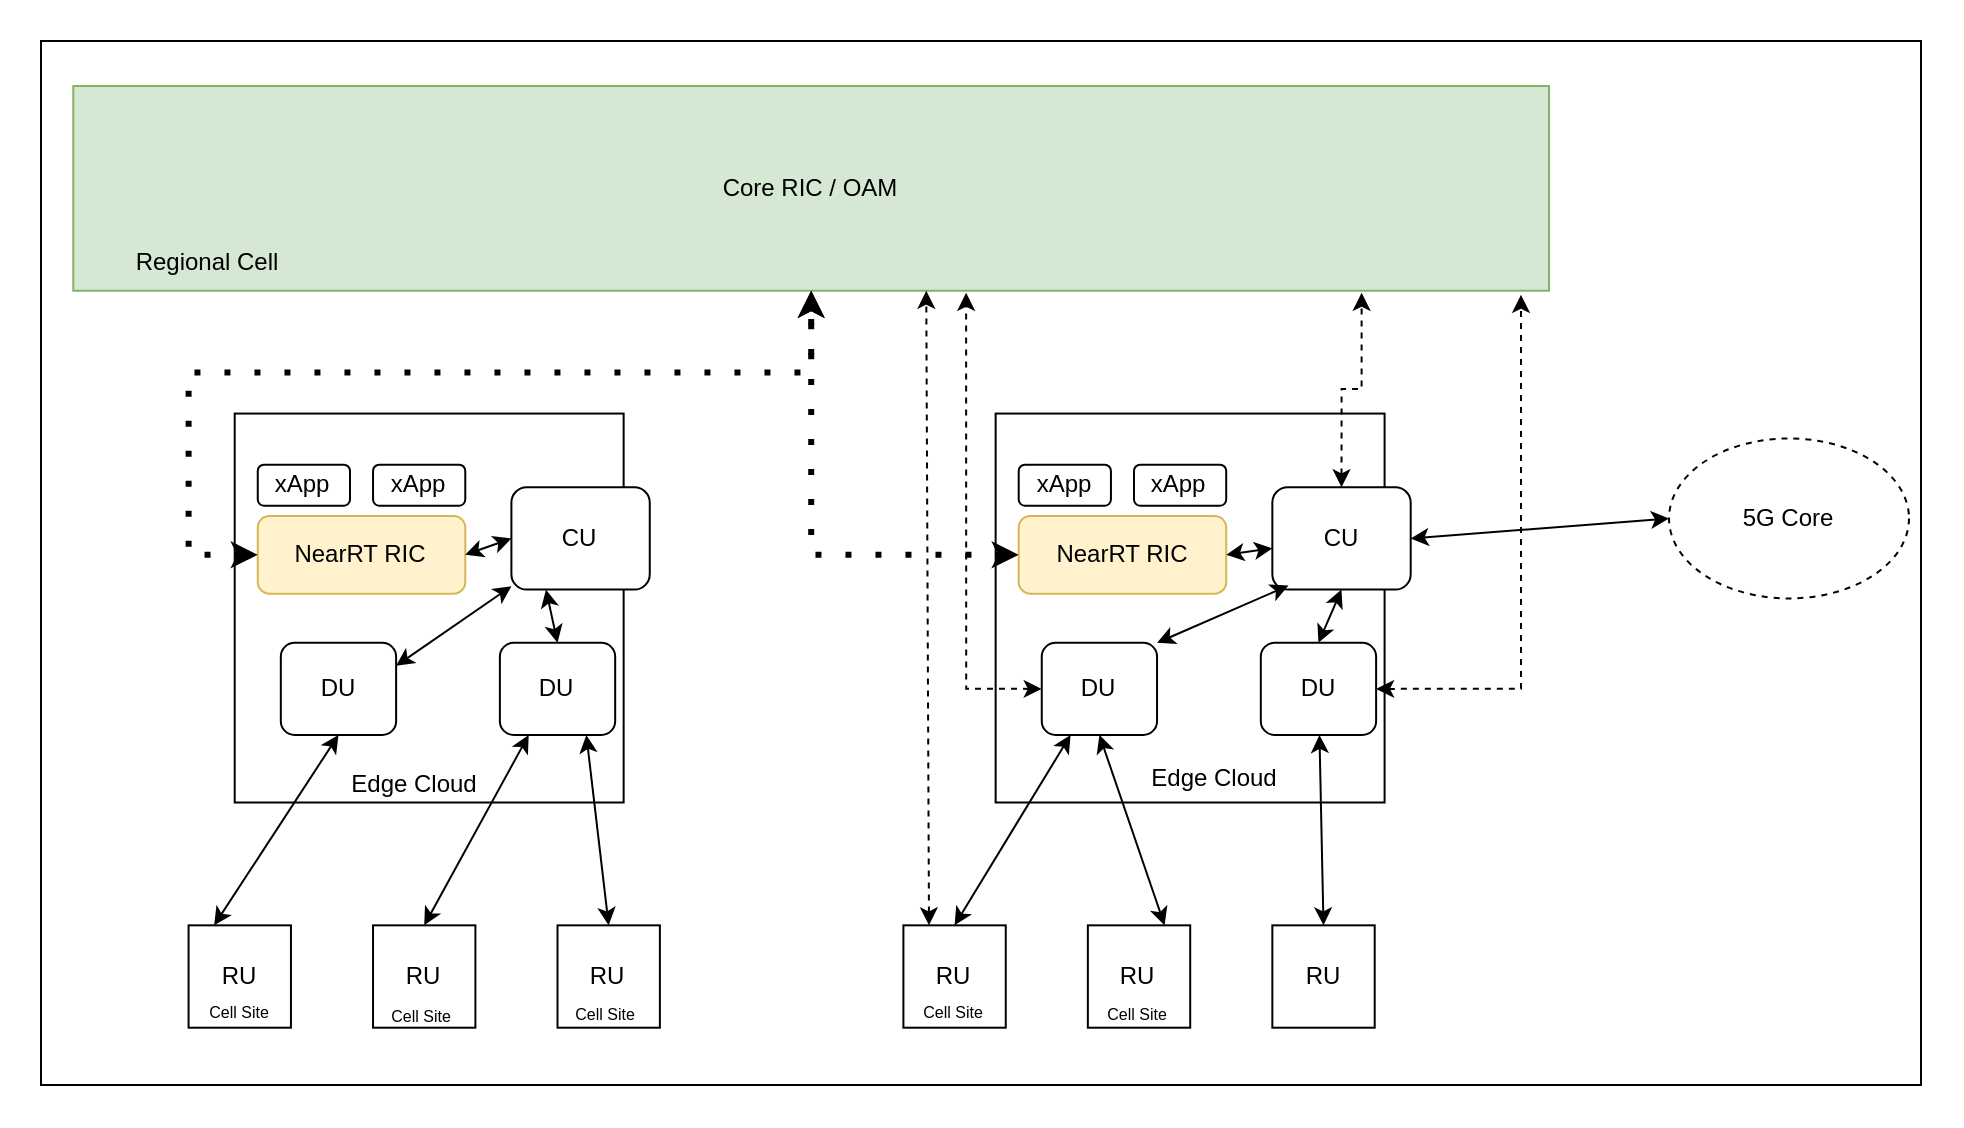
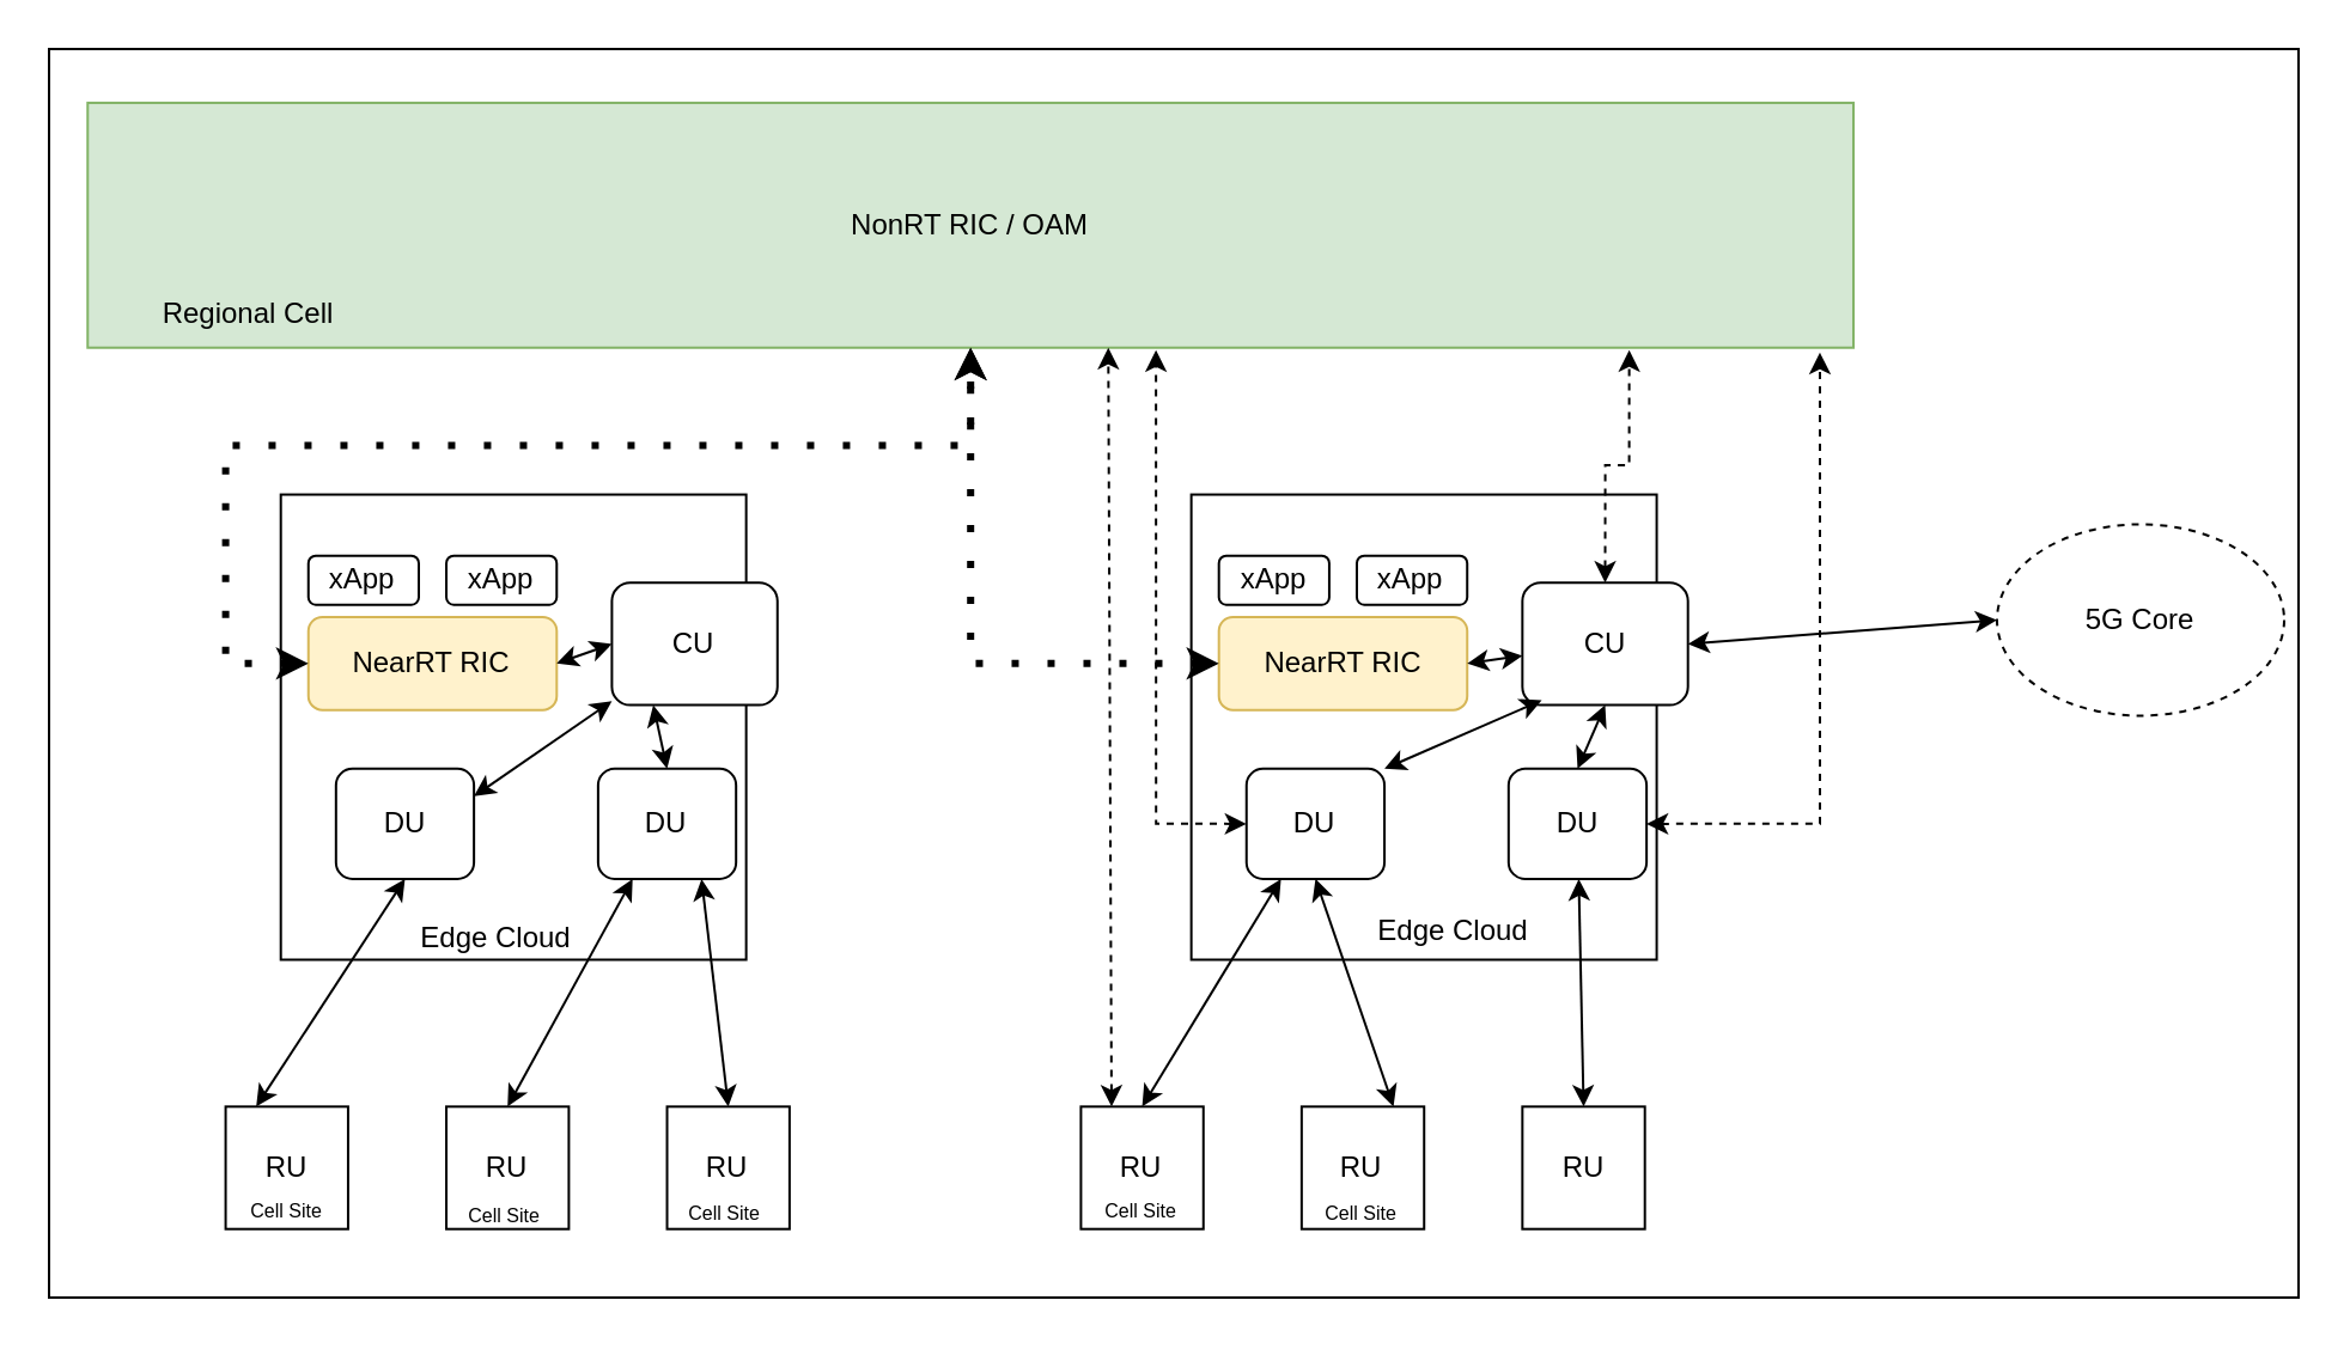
  <mxCell id="0" />
  <mxCell id="1" parent="0" />
  <mxCell id="2" value="" style="group" parent="1" vertex="1" connectable="0"><mxGeometry x="20" y="20" width="940" height="522" as="geometry" /></mxCell>
  <mxCell id="3" value="" style="rounded=0;whiteSpace=wrap;html=1;" parent="2" vertex="1"><mxGeometry width="940" height="522" as="geometry" /></mxCell>
- <mxCell id="4" value="Core RIC / OAM" style="rounded=0;whiteSpace=wrap;html=1;fillColor=#d5e8d4;strokeColor=#82b366;" parent="2" vertex="1"><mxGeometry x="16.141" y="22.518" width="737.882" height="102.353" as="geometry" /></mxCell>
+ <mxCell id="4" value="NonRT RIC / OAM" style="rounded=0;whiteSpace=wrap;html=1;fillColor=#d5e8d4;strokeColor=#82b366;" parent="2" vertex="1"><mxGeometry x="16.141" y="22.518" width="737.882" height="102.353" as="geometry" /></mxCell>
  <mxCell id="5" value="RU" style="whiteSpace=wrap;html=1;aspect=fixed;" parent="2" vertex="1"><mxGeometry x="73.788" y="442.165" width="51.176" height="51.176" as="geometry" /></mxCell>
  <mxCell id="6" value="RU" style="whiteSpace=wrap;html=1;aspect=fixed;" parent="2" vertex="1"><mxGeometry x="166.024" y="442.165" width="51.176" height="51.176" as="geometry" /></mxCell>
  <mxCell id="7" value="RU" style="whiteSpace=wrap;html=1;aspect=fixed;" parent="2" vertex="1"><mxGeometry x="258.259" y="442.165" width="51.176" height="51.176" as="geometry" /></mxCell>
  <mxCell id="8" value="RU" style="whiteSpace=wrap;html=1;aspect=fixed;" parent="2" vertex="1"><mxGeometry x="431.2" y="442.165" width="51.176" height="51.176" as="geometry" /></mxCell>
  <mxCell id="9" value="RU" style="whiteSpace=wrap;html=1;aspect=fixed;" parent="2" vertex="1"><mxGeometry x="523.435" y="442.165" width="51.176" height="51.176" as="geometry" /></mxCell>
  <mxCell id="10" value="RU" style="whiteSpace=wrap;html=1;aspect=fixed;" parent="2" vertex="1"><mxGeometry x="615.671" y="442.165" width="51.176" height="51.176" as="geometry" /></mxCell>
  <mxCell id="11" value="" style="group" parent="2" vertex="1" connectable="0"><mxGeometry x="96.847" y="186.282" width="219.059" height="194.471" as="geometry" /></mxCell>
  <mxCell id="12" value="" style="whiteSpace=wrap;html=1;aspect=fixed;" parent="11" vertex="1"><mxGeometry width="194.471" height="194.471" as="geometry" /></mxCell>
  <mxCell id="13" value="NearRT RIC" style="rounded=1;whiteSpace=wrap;html=1;fillColor=#fff2cc;strokeColor=#d6b656;" parent="11" vertex="1"><mxGeometry x="11.529" y="51.176" width="103.765" height="38.894" as="geometry" /></mxCell>
  <mxCell id="14" value="DU" style="rounded=1;whiteSpace=wrap;html=1;" parent="11" vertex="1"><mxGeometry x="23.059" y="114.635" width="57.647" height="46.059" as="geometry" /></mxCell>
  <mxCell id="15" value="DU" style="rounded=1;whiteSpace=wrap;html=1;" parent="11" vertex="1"><mxGeometry x="132.588" y="114.635" width="57.647" height="46.059" as="geometry" /></mxCell>
  <mxCell id="16" value="CU" style="rounded=1;whiteSpace=wrap;html=1;" parent="11" vertex="1"><mxGeometry x="138.353" y="36.847" width="69.176" height="51.176" as="geometry" /></mxCell>
  <mxCell id="17" style="edgeStyle=orthogonalEdgeStyle;rounded=0;orthogonalLoop=1;jettySize=auto;html=1;exitX=0.5;exitY=1;exitDx=0;exitDy=0;" parent="11" source="13" target="13" edge="1"><mxGeometry relative="1" as="geometry" /></mxCell>
  <mxCell id="18" value="xApp" style="rounded=1;whiteSpace=wrap;html=1;" parent="11" vertex="1"><mxGeometry x="11.529" y="25.588" width="46.118" height="20.471" as="geometry" /></mxCell>
  <mxCell id="19" value="xApp" style="rounded=1;whiteSpace=wrap;html=1;" parent="11" vertex="1"><mxGeometry x="69.176" y="25.588" width="46.118" height="20.471" as="geometry" /></mxCell>
  <mxCell id="20" value="Edge Cloud" style="text;html=1;strokeColor=none;fillColor=none;align=center;verticalAlign=middle;whiteSpace=wrap;rounded=0;" parent="11" vertex="1"><mxGeometry x="43.812" y="169.906" width="92.235" height="30.706" as="geometry" /></mxCell>
  <mxCell id="21" value="" style="endArrow=classic;startArrow=classic;html=1;rounded=0;exitX=1;exitY=0.25;exitDx=0;exitDy=0;" parent="11" source="14" target="16" edge="1"><mxGeometry width="50" height="50" relative="1" as="geometry"><mxPoint x="288.235" y="10.235" as="sourcePoint" /><mxPoint x="345.882" y="-40.941" as="targetPoint" /></mxGeometry></mxCell>
  <mxCell id="22" value="" style="endArrow=classic;startArrow=classic;html=1;rounded=0;exitX=0.5;exitY=0;exitDx=0;exitDy=0;entryX=0.25;entryY=1;entryDx=0;entryDy=0;" parent="11" source="15" target="16" edge="1"><mxGeometry width="50" height="50" relative="1" as="geometry"><mxPoint x="288.235" y="10.235" as="sourcePoint" /><mxPoint x="345.882" y="-40.941" as="targetPoint" /></mxGeometry></mxCell>
  <mxCell id="23" value="" style="endArrow=classic;startArrow=classic;html=1;rounded=0;exitX=1;exitY=0.5;exitDx=0;exitDy=0;entryX=0;entryY=0.5;entryDx=0;entryDy=0;" parent="11" source="13" target="16" edge="1"><mxGeometry width="50" height="50" relative="1" as="geometry"><mxPoint x="288.235" y="10.235" as="sourcePoint" /><mxPoint x="345.882" y="-40.941" as="targetPoint" /></mxGeometry></mxCell>
  <mxCell id="24" value="" style="group" parent="2" vertex="1" connectable="0"><mxGeometry x="477.318" y="186.282" width="219.059" height="194.471" as="geometry" /></mxCell>
  <mxCell id="25" value="" style="whiteSpace=wrap;html=1;aspect=fixed;" parent="24" vertex="1"><mxGeometry width="194.471" height="194.471" as="geometry" /></mxCell>
  <mxCell id="26" value="NearRT RIC" style="rounded=1;whiteSpace=wrap;html=1;fillColor=#fff2cc;strokeColor=#d6b656;" parent="24" vertex="1"><mxGeometry x="11.529" y="51.176" width="103.765" height="38.894" as="geometry" /></mxCell>
  <mxCell id="27" value="DU" style="rounded=1;whiteSpace=wrap;html=1;" parent="24" vertex="1"><mxGeometry x="23.059" y="114.635" width="57.647" height="46.059" as="geometry" /></mxCell>
  <mxCell id="28" value="DU" style="rounded=1;whiteSpace=wrap;html=1;" parent="24" vertex="1"><mxGeometry x="132.588" y="114.635" width="57.647" height="46.059" as="geometry" /></mxCell>
  <mxCell id="29" value="CU" style="rounded=1;whiteSpace=wrap;html=1;" parent="24" vertex="1"><mxGeometry x="138.353" y="36.847" width="69.176" height="51.176" as="geometry" /></mxCell>
  <mxCell id="30" style="edgeStyle=orthogonalEdgeStyle;rounded=0;orthogonalLoop=1;jettySize=auto;html=1;exitX=0.5;exitY=1;exitDx=0;exitDy=0;" parent="24" source="26" target="26" edge="1"><mxGeometry relative="1" as="geometry" /></mxCell>
  <mxCell id="31" value="xApp" style="rounded=1;whiteSpace=wrap;html=1;" parent="24" vertex="1"><mxGeometry x="11.529" y="25.588" width="46.118" height="20.471" as="geometry" /></mxCell>
  <mxCell id="32" value="xApp" style="rounded=1;whiteSpace=wrap;html=1;" parent="24" vertex="1"><mxGeometry x="69.176" y="25.588" width="46.118" height="20.471" as="geometry" /></mxCell>
  <mxCell id="33" value="Edge Cloud" style="text;html=1;strokeColor=none;fillColor=none;align=center;verticalAlign=middle;whiteSpace=wrap;rounded=0;" parent="24" vertex="1"><mxGeometry x="63.412" y="167.859" width="92.235" height="30.706" as="geometry" /></mxCell>
  <mxCell id="34" value="" style="endArrow=classic;startArrow=classic;html=1;rounded=0;exitX=1;exitY=0;exitDx=0;exitDy=0;entryX=0.117;entryY=0.96;entryDx=0;entryDy=0;entryPerimeter=0;" parent="24" source="27" target="29" edge="1"><mxGeometry width="50" height="50" relative="1" as="geometry"><mxPoint x="-92.235" y="10.235" as="sourcePoint" /><mxPoint x="-34.588" y="-40.941" as="targetPoint" /></mxGeometry></mxCell>
  <mxCell id="35" value="" style="endArrow=classic;startArrow=classic;html=1;rounded=0;exitX=0.5;exitY=0;exitDx=0;exitDy=0;entryX=0.5;entryY=1;entryDx=0;entryDy=0;" parent="24" source="28" target="29" edge="1"><mxGeometry width="50" height="50" relative="1" as="geometry"><mxPoint x="-92.235" y="10.235" as="sourcePoint" /><mxPoint x="-34.588" y="-40.941" as="targetPoint" /></mxGeometry></mxCell>
  <mxCell id="36" value="" style="endArrow=classic;startArrow=classic;html=1;rounded=0;exitX=1;exitY=0.5;exitDx=0;exitDy=0;" parent="24" source="26" target="29" edge="1"><mxGeometry width="50" height="50" relative="1" as="geometry"><mxPoint x="-92.235" y="10.235" as="sourcePoint" /><mxPoint x="-34.588" y="-40.941" as="targetPoint" /></mxGeometry></mxCell>
  <mxCell id="37" value="Regional Cell" style="text;html=1;align=center;verticalAlign=middle;resizable=0;points=[];autosize=1;strokeColor=none;fillColor=none;" parent="2" vertex="1"><mxGeometry x="27.671" y="96.212" width="110" height="30" as="geometry" /></mxCell>
  <mxCell id="38" value="&lt;font style=&quot;font-size: 8px;&quot;&gt;Cell Site&lt;/font&gt;" style="text;html=1;align=center;verticalAlign=middle;resizable=0;points=[];autosize=1;strokeColor=none;fillColor=none;" parent="2" vertex="1"><mxGeometry x="73.788" y="469.8" width="50" height="30" as="geometry" /></mxCell>
  <mxCell id="39" value="&lt;font style=&quot;font-size: 8px;&quot;&gt;Cell Site&lt;/font&gt;" style="text;html=1;align=center;verticalAlign=middle;resizable=0;points=[];autosize=1;strokeColor=none;fillColor=none;" parent="2" vertex="1"><mxGeometry x="164.871" y="471.847" width="50" height="30" as="geometry" /></mxCell>
  <mxCell id="40" value="&lt;font style=&quot;font-size: 8px;&quot;&gt;Cell Site&lt;/font&gt;" style="text;html=1;align=center;verticalAlign=middle;resizable=0;points=[];autosize=1;strokeColor=none;fillColor=none;" parent="2" vertex="1"><mxGeometry x="257.106" y="470.824" width="50" height="30" as="geometry" /></mxCell>
  <mxCell id="41" value="&lt;font style=&quot;font-size: 8px;&quot;&gt;Cell Site&lt;/font&gt;" style="text;html=1;align=center;verticalAlign=middle;resizable=0;points=[];autosize=1;strokeColor=none;fillColor=none;" parent="2" vertex="1"><mxGeometry x="431.2" y="469.8" width="50" height="30" as="geometry" /></mxCell>
  <mxCell id="42" value="&lt;font style=&quot;font-size: 8px;&quot;&gt;Cell Site&lt;/font&gt;" style="text;html=1;align=center;verticalAlign=middle;resizable=0;points=[];autosize=1;strokeColor=none;fillColor=none;" parent="2" vertex="1"><mxGeometry x="523.435" y="470.824" width="50" height="30" as="geometry" /></mxCell>
  <mxCell id="43" value="" style="endArrow=classic;html=1;rounded=0;exitX=0.5;exitY=0;exitDx=0;exitDy=0;startArrow=classic;startFill=1;entryX=0.75;entryY=1;entryDx=0;entryDy=0;" parent="2" source="7" target="15" edge="1"><mxGeometry width="50" height="50" relative="1" as="geometry"><mxPoint x="385.082" y="196.518" as="sourcePoint" /><mxPoint x="442.729" y="145.341" as="targetPoint" /></mxGeometry></mxCell>
  <mxCell id="44" value="" style="endArrow=classic;html=1;rounded=0;exitX=0.5;exitY=0;exitDx=0;exitDy=0;entryX=0.25;entryY=1;entryDx=0;entryDy=0;startArrow=classic;startFill=1;" parent="2" source="6" target="15" edge="1"><mxGeometry width="50" height="50" relative="1" as="geometry"><mxPoint x="298.612" y="452.4" as="sourcePoint" /><mxPoint x="269.788" y="357.212" as="targetPoint" /></mxGeometry></mxCell>
  <mxCell id="45" value="" style="endArrow=classic;startArrow=classic;html=1;rounded=0;exitX=0.25;exitY=0;exitDx=0;exitDy=0;entryX=0.5;entryY=1;entryDx=0;entryDy=0;" parent="2" source="5" target="14" edge="1"><mxGeometry width="50" height="50" relative="1" as="geometry"><mxPoint x="96.847" y="431.929" as="sourcePoint" /><mxPoint x="154.494" y="380.753" as="targetPoint" /></mxGeometry></mxCell>
  <mxCell id="46" value="" style="endArrow=classic;startArrow=classic;html=1;rounded=0;exitX=0.5;exitY=0;exitDx=0;exitDy=0;entryX=0.25;entryY=1;entryDx=0;entryDy=0;" parent="2" source="8" target="27" edge="1"><mxGeometry width="50" height="50" relative="1" as="geometry"><mxPoint x="385.082" y="196.518" as="sourcePoint" /><mxPoint x="442.729" y="145.341" as="targetPoint" /></mxGeometry></mxCell>
  <mxCell id="47" value="" style="endArrow=classic;startArrow=classic;html=1;rounded=0;entryX=0.75;entryY=0;entryDx=0;entryDy=0;exitX=0.5;exitY=1;exitDx=0;exitDy=0;" parent="2" source="27" target="9" edge="1"><mxGeometry width="50" height="50" relative="1" as="geometry"><mxPoint x="385.082" y="196.518" as="sourcePoint" /><mxPoint x="442.729" y="145.341" as="targetPoint" /></mxGeometry></mxCell>
  <mxCell id="48" value="" style="endArrow=classic;startArrow=classic;html=1;rounded=0;entryX=0.5;entryY=0;entryDx=0;entryDy=0;" parent="2" source="28" target="10" edge="1"><mxGeometry width="50" height="50" relative="1" as="geometry"><mxPoint x="385.082" y="196.518" as="sourcePoint" /><mxPoint x="442.729" y="145.341" as="targetPoint" /></mxGeometry></mxCell>
  <mxCell id="49" value="" style="endArrow=classic;startArrow=classic;html=1;rounded=0;exitX=0.25;exitY=0;exitDx=0;exitDy=0;entryX=0.578;entryY=1;entryDx=0;entryDy=0;entryPerimeter=0;dashed=1;" parent="2" source="8" target="4" edge="1"><mxGeometry width="50" height="50" relative="1" as="geometry"><mxPoint x="385.082" y="196.518" as="sourcePoint" /><mxPoint x="442.729" y="145.341" as="targetPoint" /></mxGeometry></mxCell>
  <mxCell id="50" style="edgeStyle=orthogonalEdgeStyle;rounded=0;orthogonalLoop=1;jettySize=auto;html=1;exitX=0;exitY=0.5;exitDx=0;exitDy=0;entryX=0.605;entryY=1.01;entryDx=0;entryDy=0;entryPerimeter=0;dashed=1;startArrow=classic;startFill=1;" parent="2" source="27" target="4" edge="1"><mxGeometry relative="1" as="geometry" /></mxCell>
  <mxCell id="51" style="edgeStyle=orthogonalEdgeStyle;rounded=0;orthogonalLoop=1;jettySize=auto;html=1;exitX=1;exitY=0.5;exitDx=0;exitDy=0;entryX=0.981;entryY=1.02;entryDx=0;entryDy=0;entryPerimeter=0;dashed=1;startArrow=classic;startFill=1;" parent="2" source="28" target="4" edge="1"><mxGeometry relative="1" as="geometry"><Array as="points"><mxPoint x="740.188" y="324.459" /></Array></mxGeometry></mxCell>
  <mxCell id="52" style="edgeStyle=orthogonalEdgeStyle;rounded=0;orthogonalLoop=1;jettySize=auto;html=1;exitX=0.5;exitY=0;exitDx=0;exitDy=0;entryX=0.873;entryY=1.01;entryDx=0;entryDy=0;entryPerimeter=0;dashed=1;startArrow=classic;startFill=1;" parent="2" source="29" target="4" edge="1"><mxGeometry relative="1" as="geometry" /></mxCell>
  <mxCell id="53" style="edgeStyle=orthogonalEdgeStyle;rounded=0;orthogonalLoop=1;jettySize=auto;html=1;exitX=0;exitY=0.5;exitDx=0;exitDy=0;dashed=1;dashPattern=1 4;startArrow=classic;startFill=1;strokeWidth=3;endSize=4;startSize=4;" parent="2" source="26" target="4" edge="1"><mxGeometry relative="1" as="geometry" /></mxCell>
  <mxCell id="54" style="edgeStyle=orthogonalEdgeStyle;rounded=0;orthogonalLoop=1;jettySize=auto;html=1;exitX=0;exitY=0.5;exitDx=0;exitDy=0;dashed=1;dashPattern=1 4;startArrow=classic;startFill=1;strokeWidth=3;endSize=4;startSize=4;entryX=0.5;entryY=1;entryDx=0;entryDy=0;" parent="2" source="13" target="4" edge="1"><mxGeometry relative="1" as="geometry"><mxPoint x="500.376" y="267.141" as="sourcePoint" /><mxPoint x="396.612" y="135.106" as="targetPoint" /><Array as="points"><mxPoint x="73.788" y="256.906" /><mxPoint x="73.788" y="165.812" /><mxPoint x="385.082" y="165.812" /></Array></mxGeometry></mxCell>
  <mxCell id="55" value="5G Core" style="ellipse;whiteSpace=wrap;html=1;dashed=1;" vertex="1" parent="1"><mxGeometry x="834" y="218.72" width="120" height="80" as="geometry" /></mxCell>
  <mxCell id="56" value="" style="endArrow=classic;startArrow=classic;html=1;rounded=0;exitX=1;exitY=0.5;exitDx=0;exitDy=0;entryX=0;entryY=0.5;entryDx=0;entryDy=0;" edge="1" parent="1" source="29" target="55"><mxGeometry width="50" height="50" relative="1" as="geometry"><mxPoint x="354" y="212" as="sourcePoint" /><mxPoint x="674" y="263" as="targetPoint" /></mxGeometry></mxCell>
